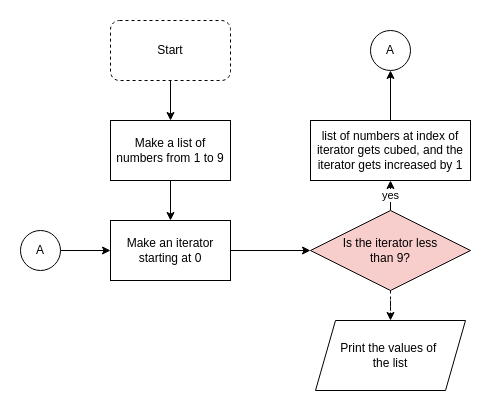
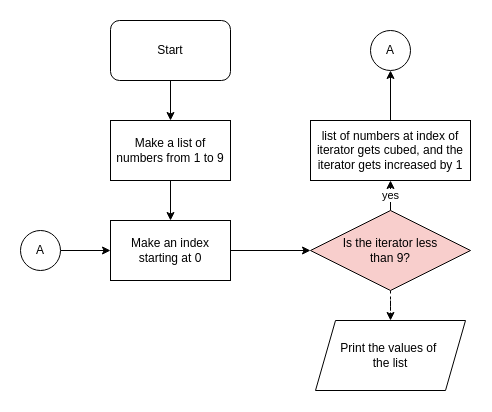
  <mxCell id="0" />
  <mxCell id="1" parent="0" />
  <mxCell id="2" value="" style="edgeStyle=orthogonalEdgeStyle;rounded=0;orthogonalLoop=1;jettySize=auto;html=1;" edge="1" parent="1" source="3" target="5"><mxGeometry relative="1" as="geometry" /></mxCell>
- <mxCell id="3" value="Start" style="rounded=1;whiteSpace=wrap;html=1;dashed=1;" vertex="1" parent="1"><mxGeometry x="110" y="20" width="120" height="60" as="geometry" /></mxCell>
+ <mxCell id="3" value="Start" style="rounded=1;whiteSpace=wrap;html=1;" vertex="1" parent="1"><mxGeometry x="110" y="20" width="120" height="60" as="geometry" /></mxCell>
  <mxCell id="4" style="edgeStyle=orthogonalEdgeStyle;rounded=0;orthogonalLoop=1;jettySize=auto;html=1;exitX=0.5;exitY=1;exitDx=0;exitDy=0;entryX=0.5;entryY=0;entryDx=0;entryDy=0;" edge="1" parent="1" source="5" target="7"><mxGeometry relative="1" as="geometry" /></mxCell>
  <mxCell id="5" value="Make a list of numbers from 1 to 9" style="rounded=0;whiteSpace=wrap;html=1;" vertex="1" parent="1"><mxGeometry x="110" y="120" width="120" height="60" as="geometry" /></mxCell>
  <mxCell id="6" value="" style="edgeStyle=orthogonalEdgeStyle;rounded=0;orthogonalLoop=1;jettySize=auto;html=1;" edge="1" parent="1" source="7" target="10"><mxGeometry relative="1" as="geometry" /></mxCell>
- <mxCell id="7" value="Make an iterator starting at 0" style="rounded=0;whiteSpace=wrap;html=1;" vertex="1" parent="1"><mxGeometry x="110" y="220" width="120" height="60" as="geometry" /></mxCell>
+ <mxCell id="7" value="Make an index starting at 0" style="rounded=0;whiteSpace=wrap;html=1;" vertex="1" parent="1"><mxGeometry x="110" y="220" width="120" height="60" as="geometry" /></mxCell>
  <mxCell id="8" value="yes" style="edgeStyle=orthogonalEdgeStyle;rounded=0;orthogonalLoop=1;jettySize=auto;html=1;" edge="1" parent="1" source="10" target="12"><mxGeometry relative="1" as="geometry" /></mxCell>
  <mxCell id="9" value="" style="edgeStyle=orthogonalEdgeStyle;rounded=0;orthogonalLoop=1;jettySize=auto;html=1;dashed=1;" edge="1" parent="1" source="10" target="16"><mxGeometry relative="1" as="geometry" /></mxCell>
  <mxCell id="10" value="Is the iterator less &lt;br&gt;than 9?" style="rhombus;whiteSpace=wrap;html=1;fillColor=#f8cecc;" vertex="1" parent="1"><mxGeometry x="310" y="210" width="160" height="80" as="geometry" /></mxCell>
  <mxCell id="11" value="" style="edgeStyle=orthogonalEdgeStyle;rounded=0;orthogonalLoop=1;jettySize=auto;html=1;" edge="1" parent="1" source="12" target="13"><mxGeometry relative="1" as="geometry" /></mxCell>
  <mxCell id="12" value="list of numbers at index of iterator gets cubed, and the iterator gets increased by 1" style="whiteSpace=wrap;html=1;" vertex="1" parent="1"><mxGeometry x="310" y="120" width="160" height="60" as="geometry" /></mxCell>
  <mxCell id="13" value="A" style="ellipse;whiteSpace=wrap;html=1;aspect=fixed;" vertex="1" parent="1"><mxGeometry x="370" y="30" width="40" height="40" as="geometry" /></mxCell>
  <mxCell id="14" value="" style="edgeStyle=orthogonalEdgeStyle;rounded=0;orthogonalLoop=1;jettySize=auto;html=1;" edge="1" parent="1" source="15" target="7"><mxGeometry relative="1" as="geometry" /></mxCell>
  <mxCell id="15" value="A" style="ellipse;whiteSpace=wrap;html=1;aspect=fixed;" vertex="1" parent="1"><mxGeometry y="230" width="40" height="40" as="geometry" x="20" /></mxCell>
  <mxCell id="16" value="Print the values of&amp;nbsp;&lt;br&gt;the list" style="shape=parallelogram;perimeter=parallelogramPerimeter;whiteSpace=wrap;html=1;fixedSize=1;" vertex="1" parent="1"><mxGeometry x="315" y="320" width="150" height="70" as="geometry" /></mxCell>
